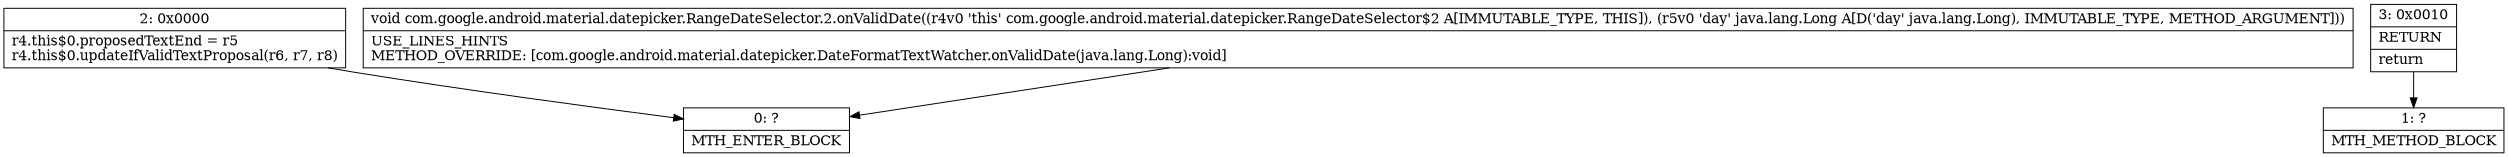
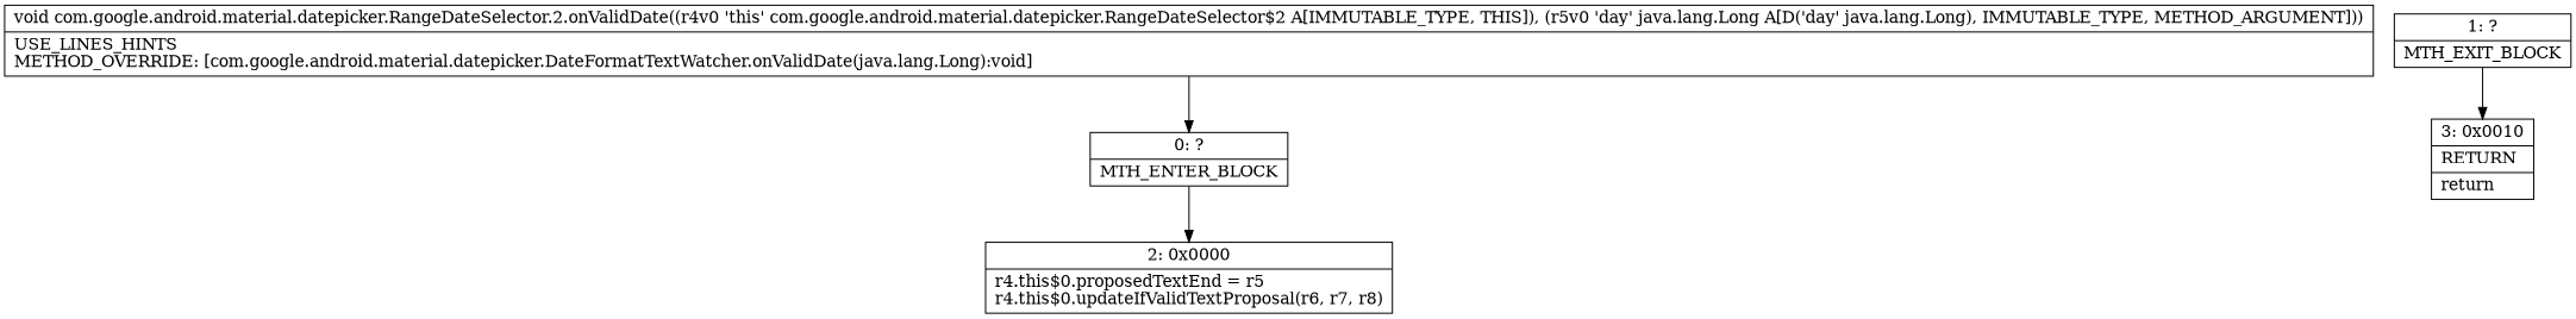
  digraph {
    node [shape=record]
    n1 [label="{0\:\ ?|MTH_ENTER_BLOCK\l}"]
    n2 [label="{2\:\ 0x0000|r4.this$0.proposedTextEnd = r5\lr4.this$0.updateIfValidTextProposal(r6, r7, r8)\l}"]
    n3 [label="{3\:\ 0x0010|RETURN\l|return\l}"]
-   n4 [label="{1\:\ ?|MTH_METHOD_BLOCK\l}"]
+   n4 [label="{1\:\ ?|MTH_EXIT_BLOCK\l}"]
    n5 [label="{void com.google.android.material.datepicker.RangeDateSelector.2.onValidDate((r4v0 'this' com.google.android.material.datepicker.RangeDateSelector$2 A[IMMUTABLE_TYPE, THIS]), (r5v0 'day' java.lang.Long A[D('day' java.lang.Long), IMMUTABLE_TYPE, METHOD_ARGUMENT]))  | USE_LINES_HINTS\lMETHOD_OVERRIDE: [com.google.android.material.datepicker.DateFormatTextWatcher.onValidDate(java.lang.Long):void]\l}"]
-   n2 -> n1
-   n3 -> n4
+   n1 -> n2
+   n4 -> n3
    n5 -> n1
  }
